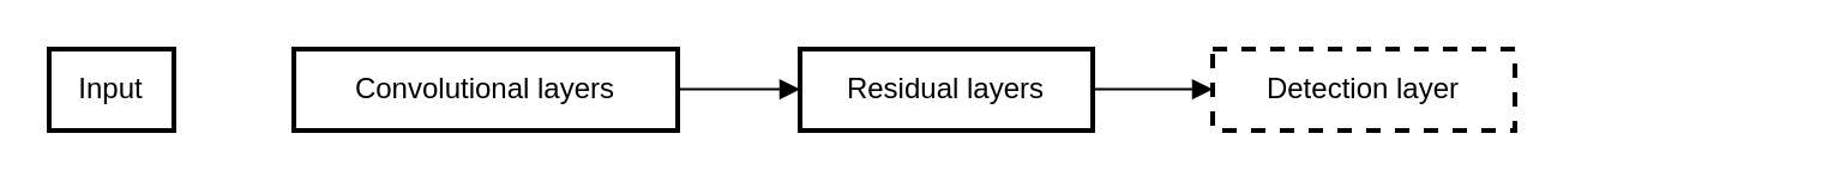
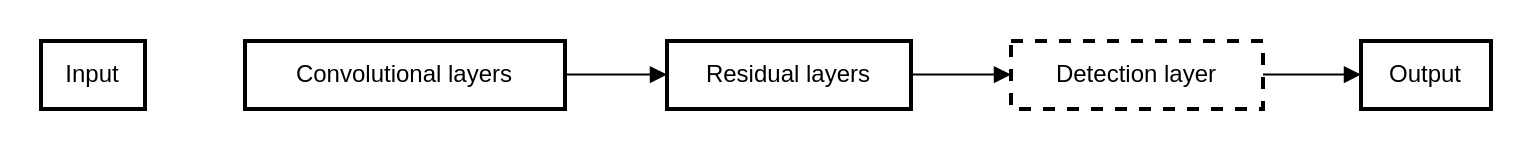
  <mxCell id="0" />
  <mxCell id="1" parent="0" />
  <mxCell id="2" value="Input" style="whiteSpace=wrap;strokeWidth=2;" vertex="1" parent="1"><mxGeometry width="52" height="34" as="geometry" x="20" y="20" /></mxCell>
  <mxCell id="3" value="Convolutional layers" style="whiteSpace=wrap;strokeWidth=2;" vertex="1" parent="1"><mxGeometry x="122" width="160" height="34" as="geometry" y="20" /></mxCell>
  <mxCell id="4" value="Residual layers" style="whiteSpace=wrap;strokeWidth=2;" vertex="1" parent="1"><mxGeometry x="333" width="122" height="34" as="geometry" y="20" /></mxCell>
  <mxCell id="5" value="Detection layer" style="whiteSpace=wrap;strokeWidth=2;dashed=1;" vertex="1" parent="1"><mxGeometry x="505" width="126" height="34" as="geometry" y="20" /></mxCell>
+ <mxCell id="6" value="Output" style="whiteSpace=wrap;strokeWidth=2;" vertex="1" parent="1"><mxGeometry x="680" width="65" height="34" as="geometry" y="20" /></mxCell>
  <mxCell id="7" value="" style="curved=1;startArrow=none;endArrow=block;exitX=1.004;exitY=0.494;entryX=-0.003;entryY=0.494;" edge="1" parent="1" source="3" target="4"><mxGeometry relative="1" as="geometry"><Array as="points" /></mxGeometry></mxCell>
  <mxCell id="8" value="" style="curved=1;startArrow=none;endArrow=block;exitX=0.998;exitY=0.494;entryX=-0.002;entryY=0.494;" edge="1" parent="1" source="4" target="5"><mxGeometry relative="1" as="geometry"><Array as="points" /></mxGeometry></mxCell>
+ <mxCell id="9" value="" style="curved=1;startArrow=none;endArrow=block;exitX=0.994;exitY=0.494;entryX=0.004;entryY=0.494;" edge="1" parent="1" source="5" target="6"><mxGeometry relative="1" as="geometry"><Array as="points" /></mxGeometry></mxCell>
